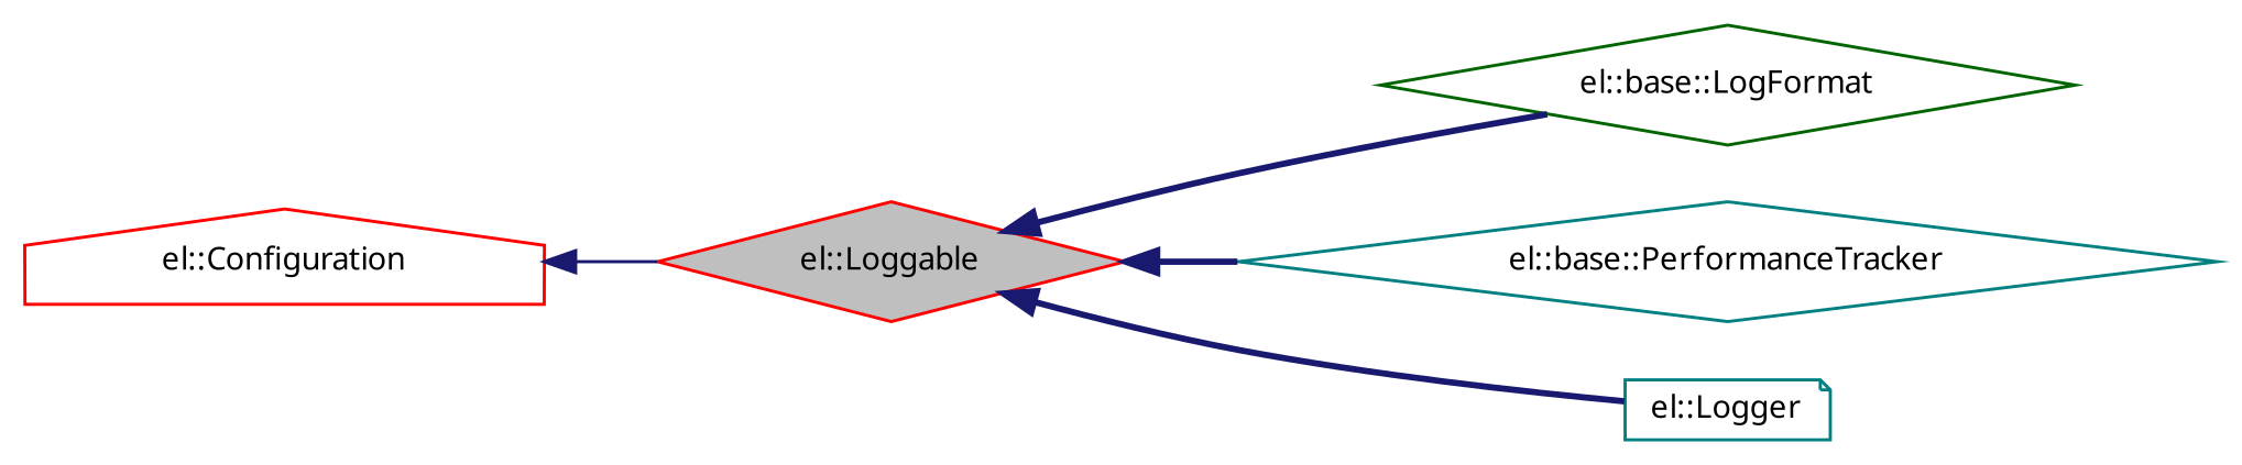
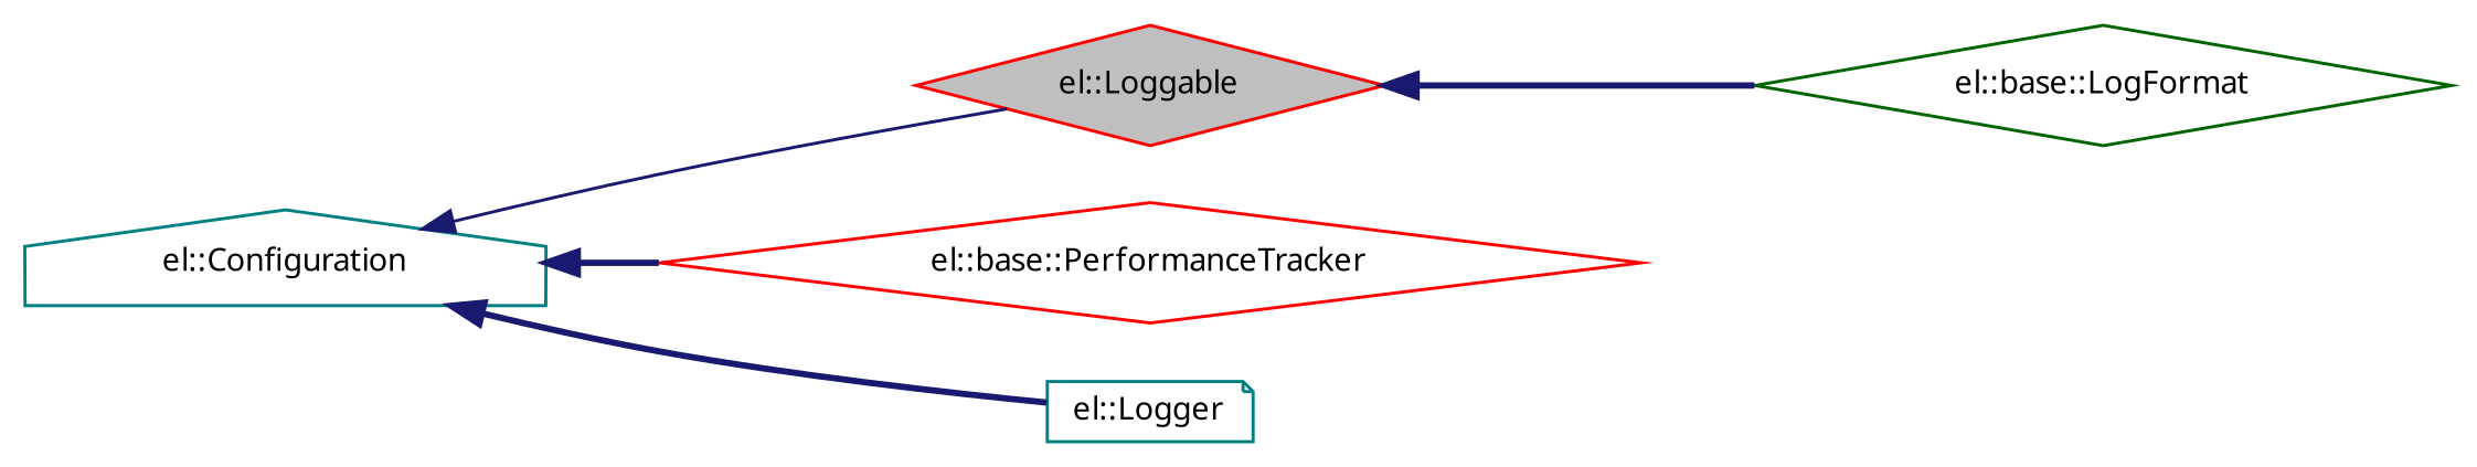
  digraph {
    fontname="Noto Sans"
    rankdir=LR
    node [color=red fillcolor=white fontname="Noto Sans" fontsize=10 shape=diamond style=filled]
    edge [color=midnightblue dir=back fontname="Noto Sans" fontsize=10 labelfontname=Helvetica labelfontsize=10 style=bold]
    n1 [fillcolor=grey75 fontcolor=black height=0.2 label="el::Loggable" width=0.4]
    n2 [color=darkgreen height=0.2 label="el::base::LogFormat" width=0.4]
-   n3 [color=teal height=0.2 label="el::base::PerformanceTracker" width=0.4]
+   n3 [height=0.2 label="el::base::PerformanceTracker" width=0.4]
    n4 [color=teal height=0.2 label="el::Logger" shape=note width=0.4]
-   n5 [height=0.2 label="el::Configuration" shape=house width=0.4]
+   n5 [color=teal height=0.2 label="el::Configuration" shape=house width=0.4]
    n1 -> n2
-   n1 -> n3
-   n1 -> n4
+   n5 -> n3
+   n5 -> n4
    n5 -> n1 [style=solid]
  }
